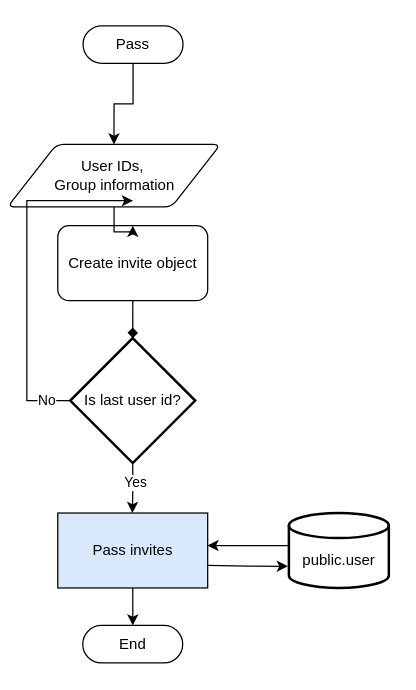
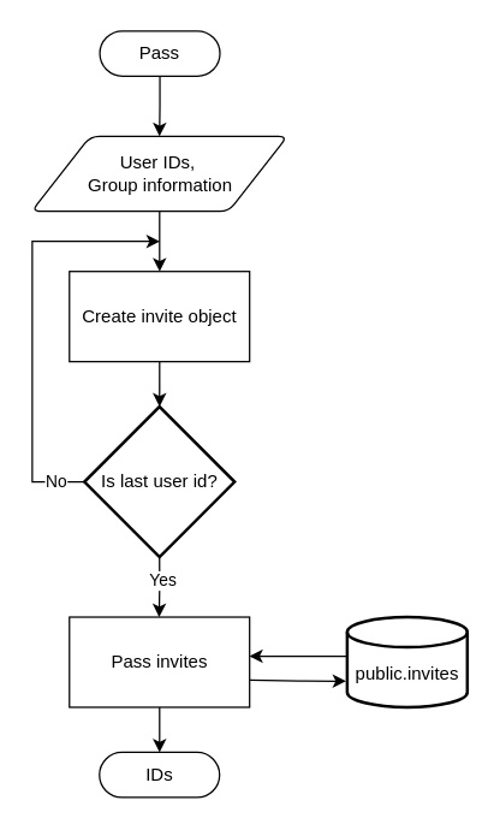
  <mxCell id="0" />
  <mxCell id="1" parent="0" />
  <mxCell id="2" style="edgeStyle=orthogonalEdgeStyle;rounded=0;orthogonalLoop=1;jettySize=auto;html=1;entryX=0.5;entryY=0;entryDx=0;entryDy=0;" edge="1" parent="1" source="3" target="6"><mxGeometry relative="1" as="geometry" /></mxCell>
  <mxCell id="3" value="Pass" style="html=1;dashed=0;whiteSpace=wrap;shape=mxgraph.dfd.start" vertex="1" parent="1"><mxGeometry x="66" y="20" width="80" height="30" as="geometry" /></mxCell>
- <mxCell id="4" value="Create invite object" style="whiteSpace=wrap;html=1;rounded=1;" vertex="1" parent="1"><mxGeometry x="45.75" y="180" width="120" height="60" as="geometry" /></mxCell>
+ <mxCell id="4" value="Create invite object" style="rounded=0;whiteSpace=wrap;html=1;" vertex="1" parent="1"><mxGeometry x="45.75" y="180" width="120" height="60" as="geometry" /></mxCell>
  <mxCell id="5" style="edgeStyle=orthogonalEdgeStyle;rounded=0;orthogonalLoop=1;jettySize=auto;html=1;" edge="1" parent="1" source="6" target="4"><mxGeometry relative="1" as="geometry" /></mxCell>
- <mxCell id="6" value="User IDs,&amp;nbsp;&lt;div&gt;Group information&lt;/div&gt;" style="shape=parallelogram;html=1;strokeWidth=1;perimeter=parallelogramPerimeter;whiteSpace=wrap;rounded=1;arcSize=12;size=0.23;" vertex="1" parent="1"><mxGeometry x="5.5" y="115" width="170.5" height="50" as="geometry" /></mxCell>
+ <mxCell id="6" value="User IDs,&amp;nbsp;&lt;div&gt;Group information&lt;/div&gt;" style="shape=parallelogram;html=1;strokeWidth=1;perimeter=parallelogramPerimeter;whiteSpace=wrap;rounded=1;arcSize=12;size=0.23;" vertex="1" parent="1"><mxGeometry x="20.5" y="90" width="170.5" height="50" as="geometry" /></mxCell>
  <mxCell id="7" style="edgeStyle=orthogonalEdgeStyle;rounded=0;orthogonalLoop=1;jettySize=auto;html=1;entryX=1;entryY=0.5;entryDx=0;entryDy=0;" edge="1" parent="1"><mxGeometry relative="1" as="geometry"><mxPoint x="260.75" y="436" as="sourcePoint" /><mxPoint x="165.5" y="436" as="targetPoint" /></mxGeometry></mxCell>
- <mxCell id="8" value="&lt;div&gt;&lt;br&gt;&lt;/div&gt;&lt;div&gt;public.user&lt;/div&gt;" style="strokeWidth=2;html=1;shape=mxgraph.flowchart.database;whiteSpace=wrap;" vertex="1" parent="1"><mxGeometry x="230.75" y="410" width="80" height="60" as="geometry" /></mxCell>
+ <mxCell id="8" value="&lt;div&gt;&lt;br&gt;&lt;/div&gt;&lt;div&gt;public.invites&lt;/div&gt;" style="strokeWidth=2;html=1;shape=mxgraph.flowchart.database;whiteSpace=wrap;" vertex="1" parent="1"><mxGeometry x="230.75" y="410" width="80" height="60" as="geometry" /></mxCell>
  <mxCell id="9" style="edgeStyle=orthogonalEdgeStyle;rounded=0;orthogonalLoop=1;jettySize=auto;html=1;entryX=-0.009;entryY=0.711;entryDx=0;entryDy=0;entryPerimeter=0;" edge="1" parent="1" target="8"><mxGeometry relative="1" as="geometry"><mxPoint x="165.5" y="452" as="sourcePoint" /><mxPoint x="260.75" y="452" as="targetPoint" /></mxGeometry></mxCell>
  <mxCell id="10" style="edgeStyle=orthogonalEdgeStyle;rounded=0;orthogonalLoop=1;jettySize=auto;html=1;" edge="1" parent="1" source="14"><mxGeometry relative="1" as="geometry"><mxPoint x="106" y="160" as="targetPoint" /><Array as="points"><mxPoint x="21" y="320" /><mxPoint x="21" y="160" /><mxPoint x="106" y="160" /></Array></mxGeometry></mxCell>
  <mxCell id="11" value="No" style="edgeLabel;html=1;align=center;verticalAlign=middle;resizable=0;points=[];" vertex="1" connectable="0" parent="10"><mxGeometry x="-0.867" y="-1" relative="1" as="geometry"><mxPoint as="offset" /></mxGeometry></mxCell>
  <mxCell id="12" style="edgeStyle=orthogonalEdgeStyle;rounded=0;orthogonalLoop=1;jettySize=auto;html=1;exitX=0.5;exitY=1;exitDx=0;exitDy=0;exitPerimeter=0;" edge="1" parent="1" source="14"><mxGeometry relative="1" as="geometry"><mxPoint x="105.5" y="410" as="targetPoint" /><mxPoint x="106" y="374" as="sourcePoint" /></mxGeometry></mxCell>
  <mxCell id="13" value="Yes" style="edgeLabel;html=1;align=center;verticalAlign=middle;resizable=0;points=[];" vertex="1" connectable="0" parent="12"><mxGeometry x="-0.212" y="2" relative="1" as="geometry"><mxPoint as="offset" /></mxGeometry></mxCell>
  <mxCell id="14" value="Is last user id?" style="strokeWidth=2;html=1;shape=mxgraph.flowchart.decision;whiteSpace=wrap;" vertex="1" parent="1"><mxGeometry x="55.75" y="270" width="100" height="100" as="geometry" /></mxCell>
- <mxCell id="15" style="edgeStyle=orthogonalEdgeStyle;rounded=0;orthogonalLoop=1;jettySize=auto;html=1;entryX=0.5;entryY=0;entryDx=0;entryDy=0;entryPerimeter=0;endArrow=diamond;" edge="1" parent="1" source="4" target="14"><mxGeometry relative="1" as="geometry" /></mxCell>
+ <mxCell id="15" style="edgeStyle=orthogonalEdgeStyle;rounded=0;orthogonalLoop=1;jettySize=auto;html=1;entryX=0.5;entryY=0;entryDx=0;entryDy=0;entryPerimeter=0;" edge="1" parent="1" source="4" target="14"><mxGeometry relative="1" as="geometry" /></mxCell>
  <mxCell id="16" style="edgeStyle=orthogonalEdgeStyle;rounded=0;orthogonalLoop=1;jettySize=auto;html=1;" edge="1" parent="1" source="17"><mxGeometry relative="1" as="geometry"><mxPoint x="105.75" y="500" as="targetPoint" /></mxGeometry></mxCell>
- <mxCell id="17" value="Pass invites" style="rounded=0;whiteSpace=wrap;html=1;fillColor=#dae8fc;" vertex="1" parent="1"><mxGeometry x="45.75" y="410" width="120" height="60" as="geometry" /></mxCell>
- <mxCell id="18" value="End" style="html=1;dashed=0;whiteSpace=wrap;shape=mxgraph.dfd.start" vertex="1" parent="1"><mxGeometry x="65.75" y="500" width="80" height="30" as="geometry" /></mxCell>
+ <mxCell id="17" value="Pass invites" style="rounded=0;whiteSpace=wrap;html=1;" vertex="1" parent="1"><mxGeometry x="45.75" y="410" width="120" height="60" as="geometry" /></mxCell>
+ <mxCell id="18" value="IDs" style="html=1;dashed=0;whiteSpace=wrap;shape=mxgraph.dfd.start" vertex="1" parent="1"><mxGeometry x="65.75" y="500" width="80" height="30" as="geometry" /></mxCell>
